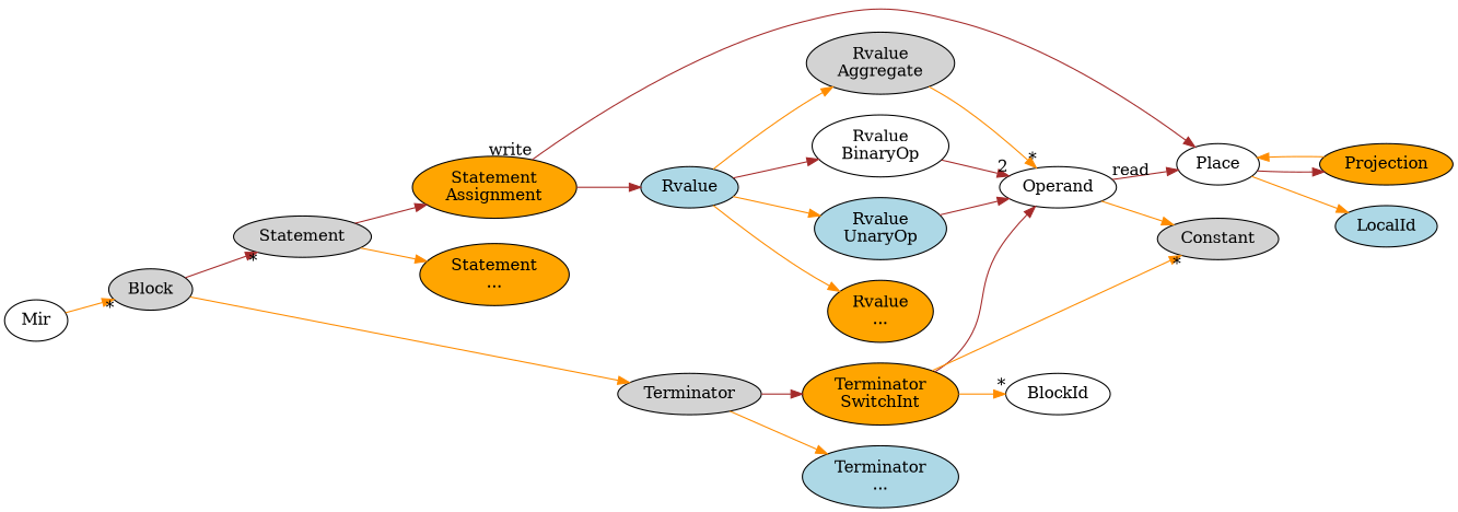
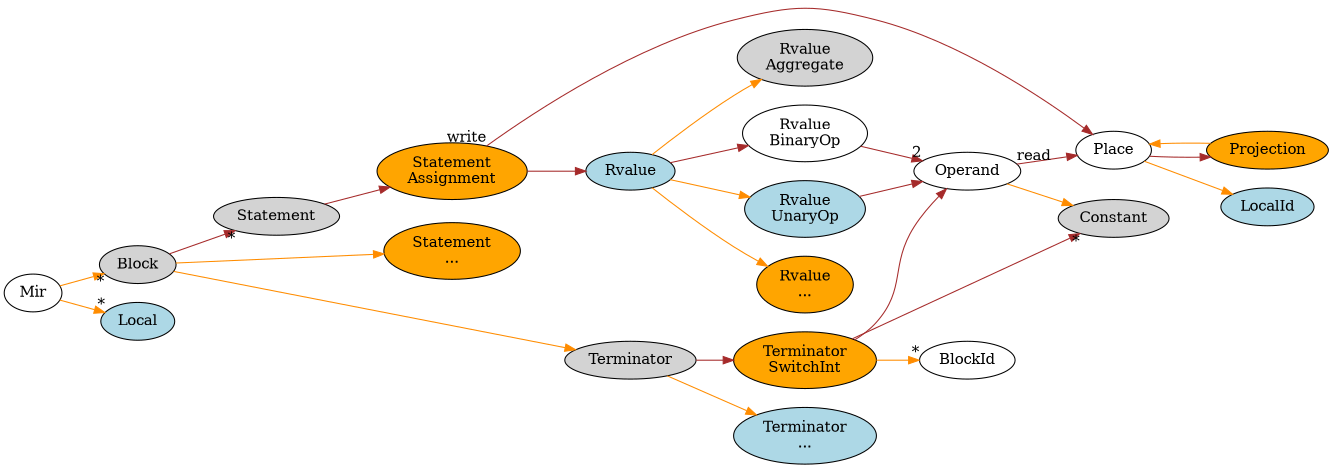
  digraph {
    rankdir=LR
    node [fillcolor=white style=filled]
    edge [color=darkorange]
    Operand
    Constant [fillcolor=lightgrey]
    Place
    Projection [fillcolor=orange]
    LocalId [fillcolor=lightblue]
    "Rvalue\nAggregate" [fillcolor=lightgrey]
    Rvalue [fillcolor=lightblue]
    "Rvalue\nBinaryOp"
    "Rvalue\nUnaryOp" [fillcolor=lightblue]
    "Rvalue\n..." [fillcolor=orange]
    "Statement\nAssignment" [fillcolor=orange]
    Statement [fillcolor=lightgrey]
    "Statement\n..." [fillcolor=orange]
    Block [fillcolor=lightgrey]
    Terminator [fillcolor=lightgrey]
    "Terminator\nSwitchInt" [fillcolor=orange]
    "Terminator\n..." [fillcolor=lightblue]
    BlockId
    Mir
+   Local [fillcolor=lightblue]
    Operand -> Constant
    Operand -> Place [color=brown taillabel=read]
    Place -> Projection [color=brown]
    Place -> LocalId
    Projection -> Place
-   "Rvalue\nAggregate" -> Operand [headlabel="*"]
    Rvalue -> "Rvalue\nAggregate"
    Rvalue -> "Rvalue\nBinaryOp" [color=brown]
    Rvalue -> "Rvalue\nUnaryOp"
    Rvalue -> "Rvalue\n..."
    "Rvalue\nBinaryOp" -> Operand [color=brown headlabel=2]
    "Rvalue\nUnaryOp" -> Operand [color=brown]
    "Statement\nAssignment" -> Place [color=brown taillabel=write]
    "Statement\nAssignment" -> Rvalue [color=brown]
    Statement -> "Statement\nAssignment" [color=brown]
-   Statement -> "Statement\n..."
+   Block -> "Statement\n..."
    Block -> Statement [color=brown headlabel="*"]
    Block -> Terminator
    Terminator -> "Terminator\nSwitchInt" [color=brown]
    Terminator -> "Terminator\n..."
    "Terminator\nSwitchInt" -> Operand [color=brown]
-   "Terminator\nSwitchInt" -> Constant [headlabel="*"]
+   "Terminator\nSwitchInt" -> Constant [color=brown headlabel="*"]
    "Terminator\nSwitchInt" -> BlockId [headlabel="*"]
    Mir -> Block [headlabel="*"]
+   Mir -> Local [headlabel="*"]
  }
